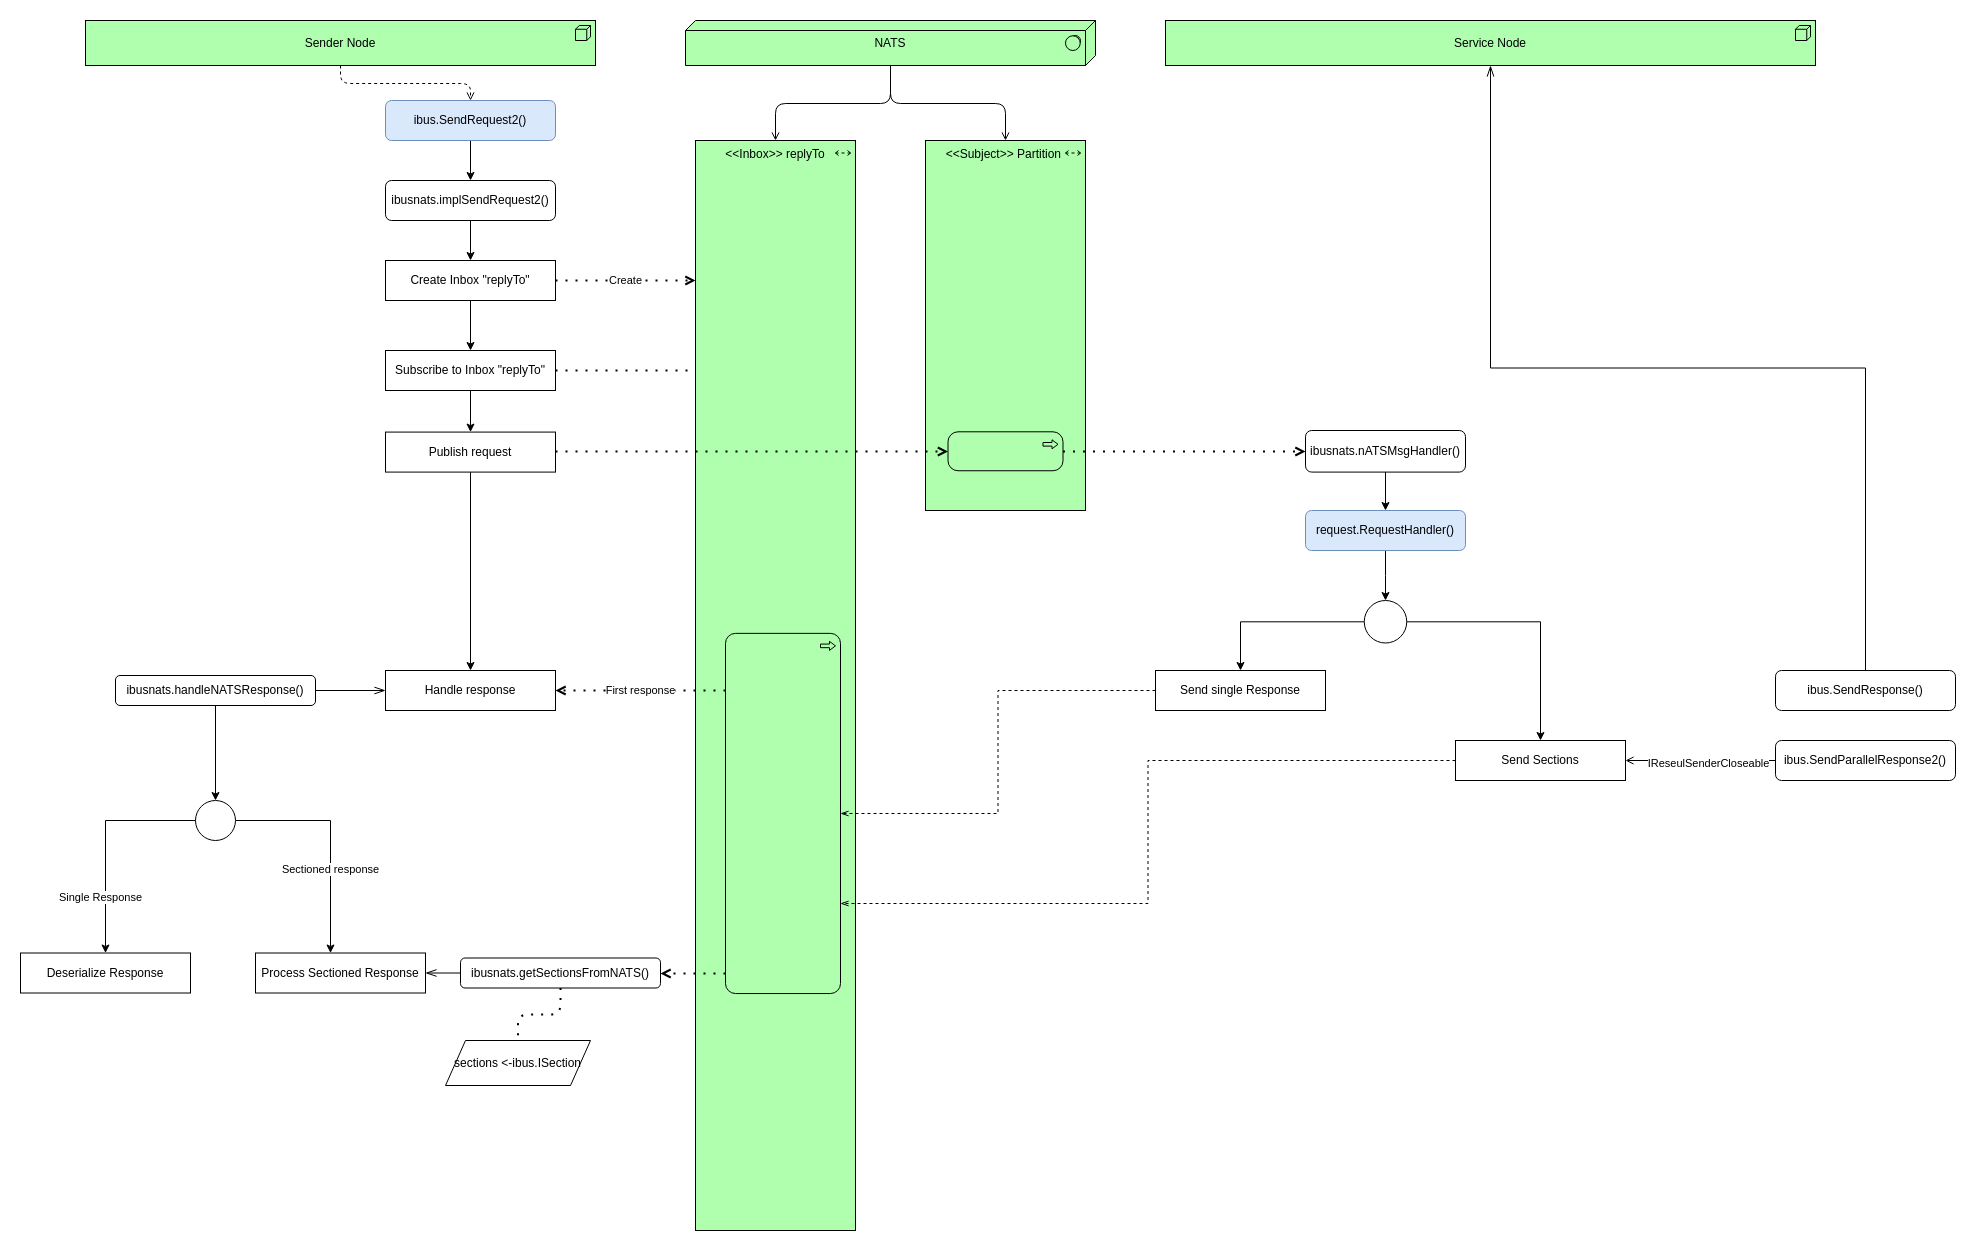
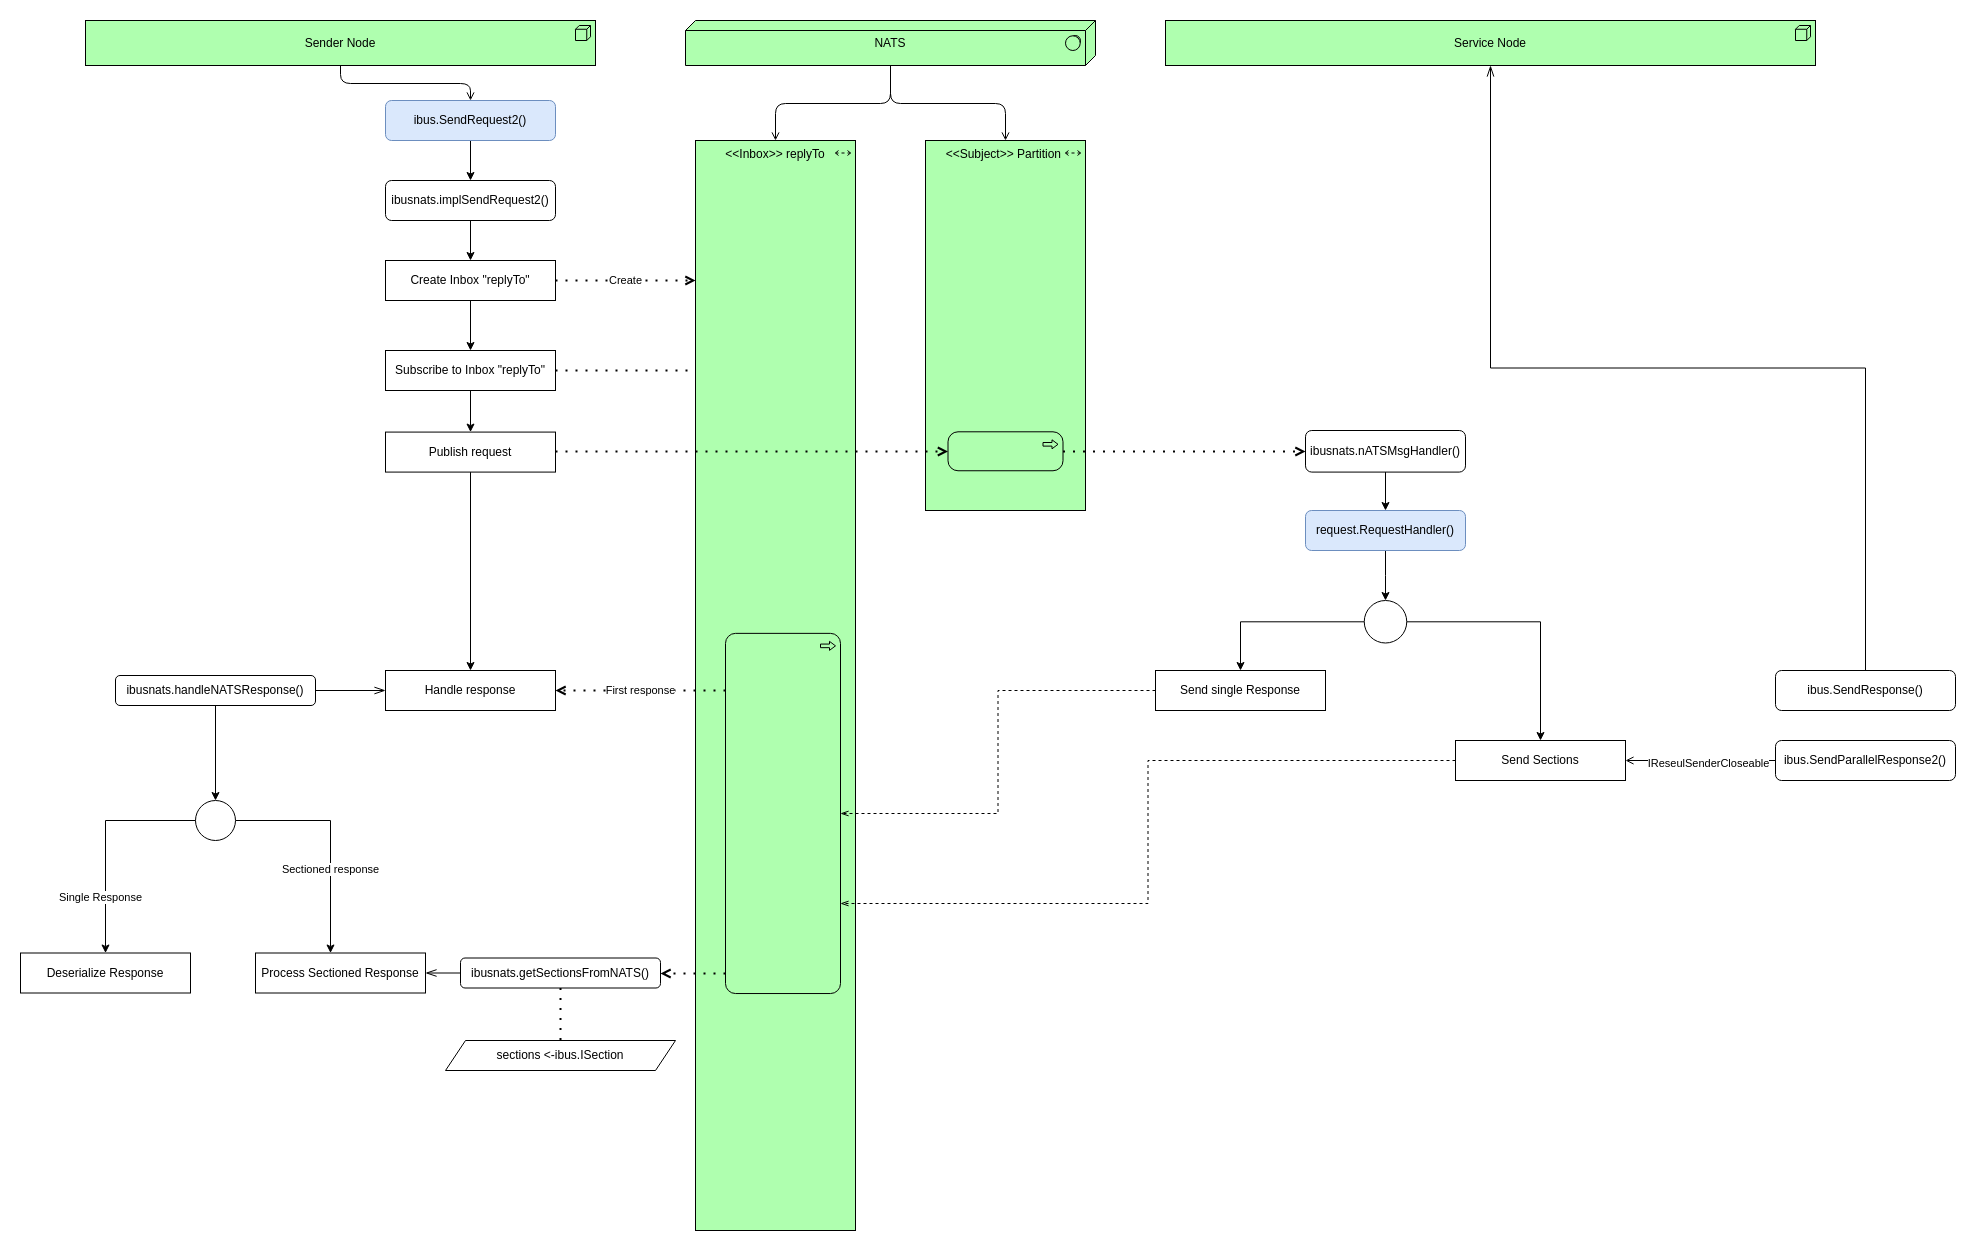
  <mxCell id="0" />
  <mxCell id="1" parent="0" />
  <mxCell id="2" value="" style="group" parent="1" vertex="1" connectable="0"><mxGeometry x="695" width="160" height="1090" as="geometry" y="140" /></mxCell>
  <mxCell id="3" value="&amp;lt;&amp;lt;Inbox&amp;gt;&amp;gt; replyTo" style="html=1;outlineConnect=0;whiteSpace=wrap;fillColor=#AFFFAF;shape=mxgraph.archimate3.application;appType=path;archiType=square;verticalAlign=top;" parent="2" vertex="1"><mxGeometry width="160" height="1090" as="geometry" /></mxCell>
  <mxCell id="4" value="" style="html=1;outlineConnect=0;whiteSpace=wrap;fillColor=#AFFFAF;shape=mxgraph.archimate3.application;appType=proc;archiType=rounded;" parent="2" vertex="1"><mxGeometry x="30" y="492.87" width="115" height="360.174" as="geometry" /></mxCell>
  <mxCell id="5" value="  " style="group" parent="1" vertex="1" connectable="0"><mxGeometry x="925" width="160" height="370" as="geometry" y="140" /></mxCell>
  <mxCell id="6" value="&amp;lt;&amp;lt;Subject&amp;gt;&amp;gt; Partition&amp;nbsp;" style="html=1;outlineConnect=0;whiteSpace=wrap;fillColor=#AFFFAF;shape=mxgraph.archimate3.application;appType=path;archiType=square;verticalAlign=top;" parent="5" vertex="1"><mxGeometry width="160" height="370.0" as="geometry" /></mxCell>
  <mxCell id="7" value="" style="html=1;outlineConnect=0;whiteSpace=wrap;fillColor=#AFFFAF;shape=mxgraph.archimate3.application;appType=proc;archiType=rounded;" parent="5" vertex="1"><mxGeometry x="22.5" y="291.313" width="115" height="38.947" as="geometry" /></mxCell>
  <mxCell id="8" style="edgeStyle=orthogonalEdgeStyle;rounded=0;orthogonalLoop=1;jettySize=auto;html=1;exitX=0.5;exitY=1;exitDx=0;exitDy=0;startArrow=none;startFill=0;" parent="1" source="9" target="11" edge="1"><mxGeometry relative="1" as="geometry" /></mxCell>
  <mxCell id="9" value="Create Inbox &quot;replyTo&quot;" style="rounded=0;whiteSpace=wrap;html=1;" parent="1" vertex="1"><mxGeometry x="385" y="260" width="170" height="40" as="geometry" /></mxCell>
  <mxCell id="10" style="edgeStyle=orthogonalEdgeStyle;rounded=0;orthogonalLoop=1;jettySize=auto;html=1;exitX=0.5;exitY=1;exitDx=0;exitDy=0;startArrow=none;startFill=0;" parent="1" source="11" edge="1" target="41"><mxGeometry relative="1" as="geometry"><mxPoint x="415" y="440" as="targetPoint" /></mxGeometry></mxCell>
  <mxCell id="11" value="Subscribe to Inbox &quot;replyTo&quot;" style="rounded=0;whiteSpace=wrap;html=1;" parent="1" vertex="1"><mxGeometry x="385" y="350" width="170" height="40" as="geometry" /></mxCell>
  <mxCell id="12" style="edgeStyle=orthogonalEdgeStyle;rounded=0;orthogonalLoop=1;jettySize=auto;html=1;exitX=0.5;exitY=1;exitDx=0;exitDy=0;entryX=0.5;entryY=0;entryDx=0;entryDy=0;startArrow=none;startFill=0;" parent="1" source="41" target="17" edge="1"><mxGeometry relative="1" as="geometry"><mxPoint x="470" y="470" as="sourcePoint" /></mxGeometry></mxCell>
  <mxCell id="13" style="edgeStyle=orthogonalEdgeStyle;rounded=0;orthogonalLoop=1;jettySize=auto;html=1;exitX=1;exitY=0.5;exitDx=0;exitDy=0;entryX=0;entryY=0.5;entryDx=0;entryDy=0;endSize=9;endArrow=openThin;endFill=0;" parent="1" source="14" target="17" edge="1"><mxGeometry relative="1" as="geometry"><mxPoint x="385" y="452.5" as="targetPoint" /></mxGeometry></mxCell>
  <mxCell id="14" value="ibusnats.handleNATSResponse()" style="rounded=1;whiteSpace=wrap;html=1;" parent="1" vertex="1"><mxGeometry x="115" y="675" width="200" height="30" as="geometry" /></mxCell>
  <mxCell id="15" value="Sectioned response" style="edgeStyle=orthogonalEdgeStyle;rounded=0;orthogonalLoop=1;jettySize=auto;html=1;exitX=1;exitY=0.5;exitDx=0;exitDy=0;" parent="1" source="22" target="21" edge="1"><mxGeometry x="0.264" relative="1" as="geometry"><mxPoint x="385" y="890" as="targetPoint" /><Array as="points"><mxPoint x="330" y="820" /></Array><mxPoint as="offset" /></mxGeometry></mxCell>
  <mxCell id="16" style="edgeStyle=orthogonalEdgeStyle;rounded=0;orthogonalLoop=1;jettySize=auto;html=1;" parent="1" source="14" target="22" edge="1"><mxGeometry relative="1" as="geometry"><mxPoint x="255" y="750" as="sourcePoint" /></mxGeometry></mxCell>
  <mxCell id="17" value="Handle response" style="rounded=0;whiteSpace=wrap;html=1;" parent="1" vertex="1"><mxGeometry x="385" y="670" width="170" height="40" as="geometry" /></mxCell>
- <mxCell id="18" value="sections &amp;lt;-ibus.ISection" style="shape=parallelogram;perimeter=parallelogramPerimeter;whiteSpace=wrap;html=1;fixedSize=1;" parent="1" vertex="1"><mxGeometry x="445" y="1040" width="145" height="45" as="geometry" /></mxCell>
+ <mxCell id="18" value="sections &amp;lt;-ibus.ISection" style="shape=parallelogram;perimeter=parallelogramPerimeter;whiteSpace=wrap;html=1;fixedSize=1;" parent="1" vertex="1"><mxGeometry x="445" y="1040" width="230" height="30" as="geometry" /></mxCell>
  <mxCell id="19" style="edgeStyle=orthogonalEdgeStyle;rounded=0;orthogonalLoop=1;jettySize=auto;html=1;exitX=0;exitY=0.5;exitDx=0;exitDy=0;entryX=1;entryY=0.5;entryDx=0;entryDy=0;endSize=9;endArrow=openThin;endFill=0;" parent="1" source="20" target="21" edge="1"><mxGeometry relative="1" as="geometry" /></mxCell>
  <mxCell id="20" value="ibusnats.getSectionsFromNATS()" style="rounded=1;whiteSpace=wrap;html=1;" parent="1" vertex="1"><mxGeometry x="460" y="957.5" width="200" height="30" as="geometry" /></mxCell>
  <mxCell id="21" value="Process Sectioned Response" style="rounded=0;whiteSpace=wrap;html=1;" parent="1" vertex="1"><mxGeometry x="255" y="952.5" width="170" height="40" as="geometry" /></mxCell>
  <mxCell id="22" value="" style="ellipse;whiteSpace=wrap;html=1;aspect=fixed;" parent="1" vertex="1"><mxGeometry x="195" y="800" width="40" height="40" as="geometry" /></mxCell>
  <mxCell id="23" style="edgeStyle=orthogonalEdgeStyle;rounded=0;orthogonalLoop=1;jettySize=auto;html=1;exitX=0.5;exitY=1;exitDx=0;exitDy=0;entryX=0.5;entryY=0;entryDx=0;entryDy=0;" parent="1" source="24" target="9" edge="1"><mxGeometry relative="1" as="geometry" /></mxCell>
  <mxCell id="24" value="ibusnats.implSendRequest2()" style="rounded=1;whiteSpace=wrap;html=1;" parent="1" vertex="1"><mxGeometry x="385" y="180" width="170" height="40" as="geometry" /></mxCell>
  <mxCell id="25" style="edgeStyle=orthogonalEdgeStyle;rounded=0;orthogonalLoop=1;jettySize=auto;html=1;exitX=0.5;exitY=1;exitDx=0;exitDy=0;entryX=0.5;entryY=0;entryDx=0;entryDy=0;" parent="1" source="26" target="24" edge="1"><mxGeometry relative="1" as="geometry" /></mxCell>
  <mxCell id="26" value="ibus.SendRequest2()" style="rounded=1;whiteSpace=wrap;html=1;fillColor=#dae8fc;strokeColor=#6c8ebf;" parent="1" vertex="1"><mxGeometry x="385" y="100" width="170" height="40" as="geometry" /></mxCell>
  <mxCell id="27" style="edgeStyle=orthogonalEdgeStyle;rounded=0;orthogonalLoop=1;jettySize=auto;html=1;exitX=0.5;exitY=1;exitDx=0;exitDy=0;" parent="1" source="28" target="30" edge="1"><mxGeometry relative="1" as="geometry" /></mxCell>
  <mxCell id="28" value="ibusnats.nATSMsgHandler()" style="rounded=1;whiteSpace=wrap;html=1;" parent="1" vertex="1"><mxGeometry x="1305" y="430" width="160" height="41.58" as="geometry" /></mxCell>
  <mxCell id="29" style="edgeStyle=orthogonalEdgeStyle;rounded=0;orthogonalLoop=1;jettySize=auto;html=1;" parent="1" source="30" target="33" edge="1"><mxGeometry relative="1" as="geometry" /></mxCell>
  <mxCell id="30" value="request.RequestHandler()" style="rounded=1;whiteSpace=wrap;html=1;fillColor=#dae8fc;strokeColor=#6c8ebf;" parent="1" vertex="1"><mxGeometry x="1305" y="510" width="160" height="40" as="geometry" /></mxCell>
  <mxCell id="31" style="edgeStyle=orthogonalEdgeStyle;rounded=0;orthogonalLoop=1;jettySize=auto;html=1;" parent="1" source="33" target="36" edge="1"><mxGeometry relative="1" as="geometry" /></mxCell>
  <mxCell id="32" style="edgeStyle=orthogonalEdgeStyle;rounded=0;orthogonalLoop=1;jettySize=auto;html=1;" parent="1" source="33" target="38" edge="1"><mxGeometry relative="1" as="geometry"><mxPoint x="1395" y="790" as="sourcePoint" /></mxGeometry></mxCell>
  <mxCell id="33" value="" style="ellipse;whiteSpace=wrap;html=1;aspect=fixed;" parent="1" vertex="1"><mxGeometry x="1363.75" y="600" width="42.5" height="42.5" as="geometry" /></mxCell>
  <mxCell id="34" value="ibus.SendParallelResponse2()" style="rounded=1;whiteSpace=wrap;html=1;" parent="1" vertex="1"><mxGeometry x="1775" y="740" width="180" height="40" as="geometry" /></mxCell>
  <mxCell id="35" style="edgeStyle=orthogonalEdgeStyle;rounded=0;orthogonalLoop=1;jettySize=auto;html=1;dashed=1;endArrow=openThin;endFill=0;endSize=6;entryX=1;entryY=0.75;entryDx=0;entryDy=0;entryPerimeter=0;" parent="1" source="36" target="4" edge="1"><mxGeometry relative="1" as="geometry" /></mxCell>
  <mxCell id="36" value="Send Sections" style="rounded=0;whiteSpace=wrap;html=1;" parent="1" vertex="1"><mxGeometry x="1455" y="740" width="170" height="40" as="geometry" /></mxCell>
  <mxCell id="37" style="edgeStyle=orthogonalEdgeStyle;rounded=0;orthogonalLoop=1;jettySize=auto;html=1;exitX=0;exitY=0.5;exitDx=0;exitDy=0;dashed=1;endArrow=openThin;endFill=0;" parent="1" source="38" target="4" edge="1"><mxGeometry relative="1" as="geometry"><mxPoint x="935" y="840" as="targetPoint" /></mxGeometry></mxCell>
  <mxCell id="38" value="Send single Response" style="rounded=0;whiteSpace=wrap;html=1;" parent="1" vertex="1"><mxGeometry x="1155" y="670" width="170" height="40" as="geometry" /></mxCell>
  <mxCell id="39" style="edgeStyle=orthogonalEdgeStyle;rounded=0;orthogonalLoop=1;jettySize=auto;html=1;endArrow=openThin;endFill=0;endSize=9;" parent="1" source="40" target="48" edge="1"><mxGeometry relative="1" as="geometry" /></mxCell>
  <mxCell id="40" value="ibus.SendResponse()" style="rounded=1;whiteSpace=wrap;html=1;" parent="1" vertex="1"><mxGeometry x="1775" y="670" width="180" height="40" as="geometry" /></mxCell>
  <mxCell id="41" value="Publish request" style="rounded=0;whiteSpace=wrap;html=1;" parent="1" vertex="1"><mxGeometry x="385" y="431.58" width="170" height="40" as="geometry" /></mxCell>
  <mxCell id="42" value="Sender Node" style="html=1;outlineConnect=0;whiteSpace=wrap;fillColor=#AFFFAF;shape=mxgraph.archimate3.application;appType=node;archiType=square;" parent="1" vertex="1"><mxGeometry x="85" y="20" width="510" height="45" as="geometry" /></mxCell>
- <mxCell id="43" value="" style="edgeStyle=elbowEdgeStyle;html=1;endArrow=open;elbow=vertical;endFill=1;dashed=1;" parent="1" source="42" target="26" edge="1"><mxGeometry width="160" relative="1" as="geometry"><mxPoint x="705" y="20" as="sourcePoint" /><mxPoint x="865" y="20" as="targetPoint" /></mxGeometry></mxCell>
+ <mxCell id="43" value="" style="edgeStyle=elbowEdgeStyle;html=1;endArrow=open;elbow=vertical;endFill=1;" parent="1" source="42" target="26" edge="1"><mxGeometry width="160" relative="1" as="geometry"><mxPoint x="705" y="20" as="sourcePoint" /><mxPoint x="865" y="20" as="targetPoint" /></mxGeometry></mxCell>
  <mxCell id="44" value="NATS" style="html=1;outlineConnect=0;whiteSpace=wrap;fillColor=#AFFFAF;shape=mxgraph.archimate3.tech;techType=sysSw;" parent="1" vertex="1"><mxGeometry x="685" y="20" width="410" height="45" as="geometry" /></mxCell>
  <mxCell id="45" value="Create" style="edgeStyle=elbowEdgeStyle;html=1;endArrow=open;elbow=vertical;endFill=0;dashed=1;dashPattern=1 4;exitX=1;exitY=0.5;exitDx=0;exitDy=0;strokeWidth=2;" parent="1" source="9" target="3" edge="1"><mxGeometry width="160" relative="1" as="geometry"><mxPoint x="605" y="230" as="sourcePoint" /><mxPoint x="945" y="120" as="targetPoint" /></mxGeometry></mxCell>
  <mxCell id="46" value="" style="edgeStyle=elbowEdgeStyle;html=1;endArrow=none;elbow=vertical;dashed=1;startFill=0;dashPattern=1 4;exitX=1;exitY=0.5;exitDx=0;exitDy=0;strokeWidth=2;" parent="1" source="11" target="3" edge="1"><mxGeometry width="160" relative="1" as="geometry"><mxPoint x="835" as="sourcePoint" y="140" /><mxPoint x="995" as="targetPoint" y="140" /></mxGeometry></mxCell>
  <mxCell id="47" value="" style="edgeStyle=elbowEdgeStyle;html=1;endArrow=open;elbow=vertical;endFill=1;strokeWidth=1;" parent="1" source="44" target="3" edge="1"><mxGeometry width="160" relative="1" as="geometry"><mxPoint x="965" y="40" as="sourcePoint" /><mxPoint x="1125" y="40" as="targetPoint" /></mxGeometry></mxCell>
  <mxCell id="48" value="Service Node" style="html=1;outlineConnect=0;whiteSpace=wrap;fillColor=#AFFFAF;shape=mxgraph.archimate3.application;appType=node;archiType=square;" parent="1" vertex="1"><mxGeometry x="1165" y="20" width="650" height="45" as="geometry" /></mxCell>
  <mxCell id="49" value="" style="edgeStyle=elbowEdgeStyle;html=1;endArrow=open;elbow=vertical;endFill=0;dashed=1;dashPattern=1 4;strokeWidth=2;" parent="1" source="41" target="7" edge="1"><mxGeometry width="160" relative="1" as="geometry"><mxPoint x="605" y="454" as="sourcePoint" /><mxPoint x="985" y="590" as="targetPoint" /></mxGeometry></mxCell>
  <mxCell id="50" value="" style="edgeStyle=elbowEdgeStyle;html=1;endArrow=open;elbow=vertical;endFill=1;" edge="1" parent="1" source="44" target="6"><mxGeometry width="160" relative="1" as="geometry"><mxPoint x="1435" y="50" as="sourcePoint" /><mxPoint x="1595" y="50" as="targetPoint" /></mxGeometry></mxCell>
  <mxCell id="51" value="" style="edgeStyle=elbowEdgeStyle;html=1;endArrow=open;elbow=vertical;endFill=1;" edge="1" parent="1" source="34" target="36"><mxGeometry width="160" relative="1" as="geometry"><mxPoint x="1755" y="750" as="sourcePoint" /><mxPoint x="1915" y="750" as="targetPoint" /></mxGeometry></mxCell>
  <mxCell id="52" value="IReseulSenderCloseable" style="edgeLabel;html=1;align=center;verticalAlign=middle;resizable=0;points=[];" vertex="1" connectable="0" parent="51"><mxGeometry x="-0.098" y="2" relative="1" as="geometry"><mxPoint as="offset" /></mxGeometry></mxCell>
  <mxCell id="53" value="" style="edgeStyle=elbowEdgeStyle;html=1;endArrow=open;elbow=vertical;endFill=0;dashed=1;dashPattern=1 4;strokeWidth=2;" edge="1" parent="1" source="4" target="20"><mxGeometry width="160" relative="1" as="geometry"><mxPoint x="935" y="800" as="sourcePoint" /><mxPoint x="555" y="680" as="targetPoint" /></mxGeometry></mxCell>
  <mxCell id="54" value="Deserialize Response" style="rounded=0;whiteSpace=wrap;html=1;" vertex="1" parent="1"><mxGeometry x="20" y="952.5" width="170" height="40" as="geometry" /></mxCell>
  <mxCell id="55" value="Single Response" style="edgeStyle=orthogonalEdgeStyle;rounded=0;orthogonalLoop=1;jettySize=auto;html=1;" edge="1" parent="1" source="22" target="54"><mxGeometry x="0.495" y="-5" relative="1" as="geometry"><mxPoint x="260" y="830" as="sourcePoint" /><mxPoint x="110" y="922.5" as="targetPoint" /><mxPoint y="1" as="offset" /></mxGeometry></mxCell>
  <mxCell id="56" value="" style="edgeStyle=elbowEdgeStyle;html=1;endArrow=none;elbow=vertical;endFill=0;dashed=1;dashPattern=1 4;strokeWidth=2;" edge="1" parent="1" source="20" target="18"><mxGeometry width="160" relative="1" as="geometry"><mxPoint x="550" y="1002.5" as="sourcePoint" /><mxPoint x="607" y="966.51" as="targetPoint" /></mxGeometry></mxCell>
  <mxCell id="57" value="" style="edgeStyle=elbowEdgeStyle;html=1;endArrow=open;elbow=vertical;endFill=0;dashed=1;dashPattern=1 4;strokeWidth=2;" edge="1" parent="1" source="7" target="28"><mxGeometry width="160" relative="1" as="geometry"><mxPoint x="565" y="456" as="sourcePoint" /><mxPoint x="965" y="456" as="targetPoint" /></mxGeometry></mxCell>
  <mxCell id="58" value="First response" style="edgeStyle=elbowEdgeStyle;html=1;endArrow=open;elbow=vertical;endFill=0;dashed=1;dashPattern=1 4;strokeWidth=2;" edge="1" parent="1" source="4" target="17"><mxGeometry width="160" relative="1" as="geometry"><mxPoint x="590" y="1087.5" as="sourcePoint" /><mxPoint x="590" y="1162.5" as="targetPoint" /></mxGeometry></mxCell>
  <mxCell id="59" style="edgeStyle=orthogonalEdgeStyle;rounded=0;orthogonalLoop=1;jettySize=auto;html=1;exitX=0.5;exitY=1;exitDx=0;exitDy=0;strokeWidth=2;" edge="1" parent="1" source="40" target="40"><mxGeometry relative="1" as="geometry" /></mxCell>
